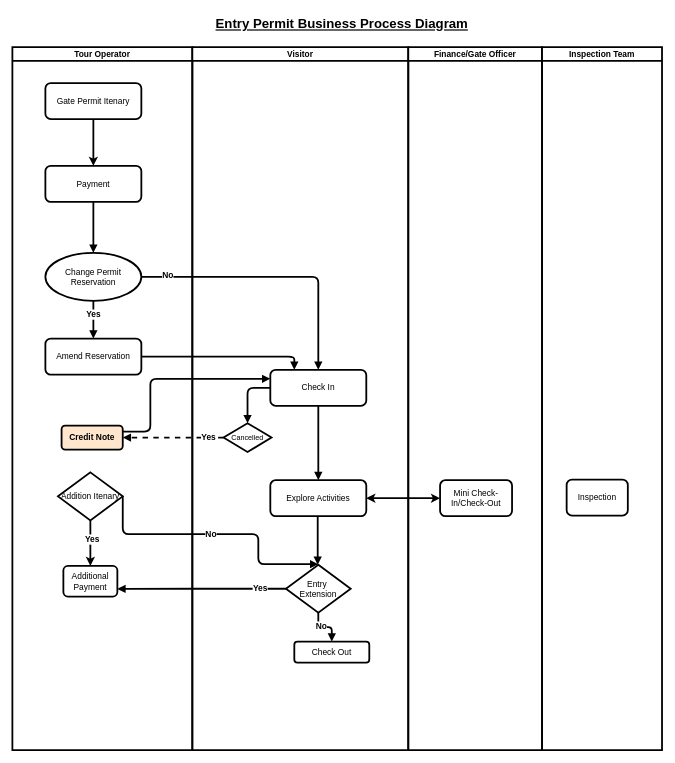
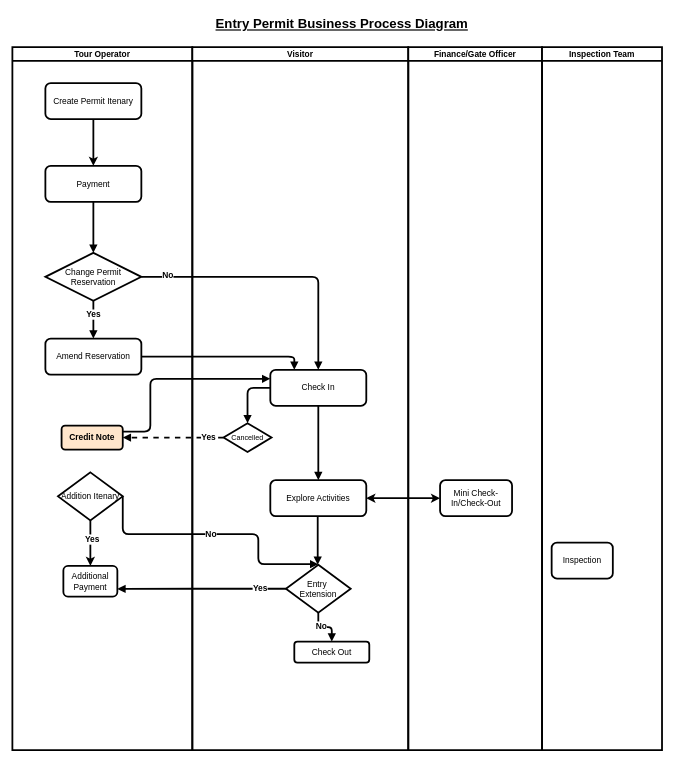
  <mxCell id="0" />
  <mxCell id="1" parent="0" />
  <mxCell id="2" value="Tour Operator" style="swimlane;strokeWidth=3;fontSize=14;" parent="1" vertex="1"><mxGeometry x="20" y="78" width="300" height="1172" as="geometry" /></mxCell>
- <mxCell id="3" value="Gate Permit Itenary" style="rounded=1;whiteSpace=wrap;html=1;strokeWidth=3;fontSize=14;" parent="2" vertex="1"><mxGeometry x="55" y="60" width="160" height="60" as="geometry" /></mxCell>
+ <mxCell id="3" value="Create Permit Itenary" style="rounded=1;whiteSpace=wrap;html=1;strokeWidth=3;fontSize=14;" parent="2" vertex="1"><mxGeometry x="55" y="60" width="160" height="60" as="geometry" /></mxCell>
  <mxCell id="4" value="Payment" style="rounded=1;whiteSpace=wrap;html=1;strokeWidth=3;fontSize=14;" vertex="1" parent="2"><mxGeometry x="55" y="198" width="160" height="60" as="geometry" /></mxCell>
  <mxCell id="5" value="" style="endArrow=classic;html=1;rounded=0;exitX=0.5;exitY=1;exitDx=0;exitDy=0;strokeWidth=3;entryX=0.5;entryY=0;entryDx=0;entryDy=0;" edge="1" parent="2" source="3" target="4"><mxGeometry width="50" height="50" relative="1" as="geometry"><mxPoint x="243" y="463" as="sourcePoint" /><mxPoint x="135" y="152" as="targetPoint" /></mxGeometry></mxCell>
  <mxCell id="6" value="Amend Reservation" style="rounded=1;whiteSpace=wrap;html=1;strokeWidth=3;fontSize=14;" vertex="1" parent="2"><mxGeometry x="55" y="486" width="160" height="60" as="geometry" /></mxCell>
  <mxCell id="7" value="" style="edgeStyle=orthogonalEdgeStyle;rounded=0;orthogonalLoop=1;jettySize=auto;html=1;strokeWidth=3;" edge="1" parent="2" source="14" target="9"><mxGeometry relative="1" as="geometry" /></mxCell>
  <mxCell id="8" value="&lt;font style=&quot;font-size: 14px;&quot;&gt;&lt;b&gt;Yes&lt;/b&gt;&lt;/font&gt;" style="edgeLabel;html=1;align=center;verticalAlign=middle;resizable=0;points=[];" vertex="1" connectable="0" parent="7"><mxGeometry x="-0.195" y="2" relative="1" as="geometry"><mxPoint as="offset" /></mxGeometry></mxCell>
  <mxCell id="9" value="Additional Payment" style="rounded=1;whiteSpace=wrap;html=1;strokeWidth=3;fontSize=14;" parent="2" vertex="1"><mxGeometry x="85" y="865" width="90" height="51" as="geometry" /></mxCell>
- <mxCell id="10" value="&lt;font style=&quot;font-size: 14px;&quot;&gt;Change Permit Reservation&lt;/font&gt;" style="ellipse;whiteSpace=wrap;html=1;strokeWidth=3;" vertex="1" parent="2"><mxGeometry x="55" y="343" width="160" height="80" as="geometry" /></mxCell>
+ <mxCell id="10" value="&lt;font style=&quot;font-size: 14px;&quot;&gt;Change Permit Reservation&lt;/font&gt;" style="rhombus;whiteSpace=wrap;html=1;strokeWidth=3;" vertex="1" parent="2"><mxGeometry x="55" y="343" width="160" height="80" as="geometry" /></mxCell>
  <mxCell id="11" style="edgeStyle=orthogonalEdgeStyle;endArrow=block;html=1;strokeWidth=3;fontSize=14;exitX=0.5;exitY=1;exitDx=0;exitDy=0;entryX=0.5;entryY=0;entryDx=0;entryDy=0;" edge="1" parent="2" source="4" target="10"><mxGeometry relative="1" as="geometry"><mxPoint x="523" y="525" as="sourcePoint" /><mxPoint x="643" y="448" as="targetPoint" /></mxGeometry></mxCell>
  <mxCell id="12" style="edgeStyle=orthogonalEdgeStyle;endArrow=block;html=1;strokeWidth=3;fontSize=14;exitX=0.5;exitY=1;exitDx=0;exitDy=0;entryX=0.5;entryY=0;entryDx=0;entryDy=0;" edge="1" parent="2" source="10" target="6"><mxGeometry relative="1" as="geometry"><mxPoint x="293" y="278" as="sourcePoint" /><mxPoint x="413" y="311" as="targetPoint" /></mxGeometry></mxCell>
  <mxCell id="13" value="&lt;font style=&quot;font-size: 14px;&quot;&gt;&lt;b&gt;Yes&lt;/b&gt;&lt;/font&gt;" style="edgeLabel;html=1;align=center;verticalAlign=middle;resizable=0;points=[];" vertex="1" connectable="0" parent="12"><mxGeometry x="-0.302" y="-1" relative="1" as="geometry"><mxPoint as="offset" /></mxGeometry></mxCell>
  <mxCell id="14" value="&lt;font style=&quot;font-size: 14px;&quot;&gt;Addition Itenary&lt;/font&gt;" style="rhombus;whiteSpace=wrap;html=1;strokeWidth=3;" vertex="1" parent="2"><mxGeometry x="76" y="709" width="108" height="80" as="geometry" /></mxCell>
  <mxCell id="15" value="&lt;b&gt;Credit Note&lt;/b&gt;" style="rounded=1;whiteSpace=wrap;html=1;strokeWidth=3;fontSize=14;fillColor=#ffe6cc;" vertex="1" parent="2"><mxGeometry x="82" y="631" width="102" height="40" as="geometry" /></mxCell>
  <mxCell id="16" value="Visitor" style="swimlane;strokeWidth=3;fontSize=14;" parent="1" vertex="1"><mxGeometry x="320" y="78" width="360" height="1172" as="geometry" /></mxCell>
  <mxCell id="17" value="Check In" style="rounded=1;whiteSpace=wrap;html=1;strokeWidth=3;fontSize=14;" parent="16" vertex="1"><mxGeometry x="130" y="538" width="160" height="60" as="geometry" /></mxCell>
  <mxCell id="18" value="Explore Activities" style="rounded=1;whiteSpace=wrap;html=1;strokeWidth=3;fontSize=14;" parent="16" vertex="1"><mxGeometry x="130" y="722" width="160" height="60" as="geometry" /></mxCell>
  <mxCell id="19" value="Check Out" style="rounded=1;whiteSpace=wrap;html=1;strokeWidth=3;fontSize=14;" parent="16" vertex="1"><mxGeometry x="170" y="991" width="125" height="35" as="geometry" /></mxCell>
  <mxCell id="20" value="&lt;div&gt;&lt;font style=&quot;font-size: 14px;&quot;&gt;Entry&amp;nbsp;&lt;/font&gt;&lt;/div&gt;&lt;div&gt;&lt;font style=&quot;font-size: 14px;&quot;&gt;Extension&lt;/font&gt;&lt;/div&gt;" style="rhombus;whiteSpace=wrap;html=1;strokeWidth=3;" vertex="1" parent="16"><mxGeometry x="156" y="863" width="108" height="80" as="geometry" /></mxCell>
  <mxCell id="21" style="edgeStyle=orthogonalEdgeStyle;endArrow=block;html=1;strokeWidth=3;fontSize=14;entryX=0.5;entryY=0;entryDx=0;entryDy=0;exitX=0.5;exitY=1;exitDx=0;exitDy=0;" parent="16" edge="1"><mxGeometry relative="1" as="geometry"><mxPoint x="209" y="782" as="sourcePoint" /><mxPoint x="209" y="863" as="targetPoint" /></mxGeometry></mxCell>
  <mxCell id="22" style="edgeStyle=orthogonalEdgeStyle;endArrow=block;html=1;strokeWidth=3;fontSize=14;exitX=0.5;exitY=1;exitDx=0;exitDy=0;" parent="16" source="20" target="19" edge="1"><mxGeometry relative="1" as="geometry"><mxPoint x="210" y="929" as="sourcePoint" /></mxGeometry></mxCell>
  <mxCell id="23" value="&lt;b&gt;&lt;font style=&quot;font-size: 14px;&quot;&gt;No&lt;/font&gt;&lt;/b&gt;" style="edgeLabel;html=1;align=center;verticalAlign=middle;resizable=0;points=[];" vertex="1" connectable="0" parent="22"><mxGeometry x="-0.194" y="2" relative="1" as="geometry"><mxPoint as="offset" /></mxGeometry></mxCell>
  <mxCell id="24" style="edgeStyle=orthogonalEdgeStyle;endArrow=block;html=1;strokeWidth=3;fontSize=14;entryX=0.5;entryY=0;entryDx=0;entryDy=0;exitX=0.5;exitY=1;exitDx=0;exitDy=0;" parent="16" source="17" target="18" edge="1"><mxGeometry relative="1" as="geometry"><mxPoint x="210" y="594" as="sourcePoint" /><mxPoint x="210" y="631" as="targetPoint" /></mxGeometry></mxCell>
  <mxCell id="25" value="Cancelled" style="rhombus;whiteSpace=wrap;html=1;strokeWidth=3;" vertex="1" parent="16"><mxGeometry x="52" y="627" width="80" height="48" as="geometry" /></mxCell>
  <mxCell id="26" style="edgeStyle=orthogonalEdgeStyle;endArrow=block;html=1;strokeWidth=3;fontSize=14;exitX=0;exitY=0.5;exitDx=0;exitDy=0;entryX=0.5;entryY=0;entryDx=0;entryDy=0;" edge="1" parent="16" source="17" target="25"><mxGeometry relative="1" as="geometry"><mxPoint x="93" y="512" as="sourcePoint" /><mxPoint x="325" y="534" as="targetPoint" /></mxGeometry></mxCell>
  <mxCell id="27" value="Finance/Gate Officer" style="swimlane;strokeWidth=3;fontSize=14;startSize=23;" parent="1" vertex="1"><mxGeometry x="680" y="78" width="223" height="1172" as="geometry" /></mxCell>
  <mxCell id="28" value="&lt;div&gt;&lt;font style=&quot;font-size: 14px;&quot;&gt;Mini Check-In/Check-Out&lt;/font&gt;&lt;/div&gt;" style="rounded=1;whiteSpace=wrap;html=1;strokeWidth=3;fontSize=14;" vertex="1" parent="27"><mxGeometry x="53" y="722" width="120" height="60" as="geometry" /></mxCell>
  <mxCell id="29" value="Inspection Team" style="swimlane;strokeWidth=3;fontSize=14;" parent="1" vertex="1"><mxGeometry x="903" y="78" width="200" height="1172" as="geometry" /></mxCell>
- <mxCell id="30" value="Inspection" style="rounded=1;whiteSpace=wrap;html=1;strokeWidth=3;fontSize=14;" parent="29" vertex="1"><mxGeometry x="41" y="721" width="102" height="60" as="geometry" /></mxCell>
+ <mxCell id="30" value="Inspection" style="rounded=1;whiteSpace=wrap;html=1;strokeWidth=3;fontSize=14;" parent="29" vertex="1"><mxGeometry x="16" y="826" width="102" height="60" as="geometry" /></mxCell>
  <mxCell id="31" style="edgeStyle=orthogonalEdgeStyle;endArrow=block;html=1;strokeWidth=3;fontSize=14;exitX=1;exitY=0.5;exitDx=0;exitDy=0;entryX=0.5;entryY=0;entryDx=0;entryDy=0;" parent="1" source="10" target="17" edge="1"><mxGeometry relative="1" as="geometry"><mxPoint x="603" y="460" as="sourcePoint" /><mxPoint x="603" y="612" as="targetPoint" /></mxGeometry></mxCell>
  <mxCell id="32" value="&lt;font style=&quot;font-size: 14px;&quot;&gt;&lt;b&gt;No&lt;/b&gt;&lt;/font&gt;" style="edgeLabel;html=1;align=center;verticalAlign=middle;resizable=0;points=[];" vertex="1" connectable="0" parent="31"><mxGeometry x="-0.811" y="3" relative="1" as="geometry"><mxPoint as="offset" /></mxGeometry></mxCell>
  <mxCell id="33" style="edgeStyle=orthogonalEdgeStyle;endArrow=block;html=1;strokeWidth=3;fontSize=14;exitX=1;exitY=0.5;exitDx=0;exitDy=0;entryX=0.25;entryY=0;entryDx=0;entryDy=0;" edge="1" parent="1" source="6" target="17"><mxGeometry relative="1" as="geometry"><mxPoint x="791" y="587" as="sourcePoint" /><mxPoint x="563" y="612" as="targetPoint" /></mxGeometry></mxCell>
  <mxCell id="34" value="" style="endArrow=classic;startArrow=classic;html=1;rounded=0;exitX=1;exitY=0.5;exitDx=0;exitDy=0;entryX=0;entryY=0.5;entryDx=0;entryDy=0;strokeWidth=3;" edge="1" parent="1" source="18" target="28"><mxGeometry width="50" height="50" relative="1" as="geometry"><mxPoint x="683" y="829" as="sourcePoint" /><mxPoint x="763" y="832" as="targetPoint" /></mxGeometry></mxCell>
  <mxCell id="35" style="edgeStyle=orthogonalEdgeStyle;endArrow=block;html=1;strokeWidth=3;fontSize=14;exitX=0;exitY=0.5;exitDx=0;exitDy=0;entryX=1;entryY=0.75;entryDx=0;entryDy=0;" edge="1" parent="1" source="20" target="9"><mxGeometry relative="1" as="geometry"><mxPoint x="461" y="1007" as="sourcePoint" /><mxPoint x="588" y="1025" as="targetPoint" /></mxGeometry></mxCell>
  <mxCell id="36" value="&lt;font style=&quot;font-size: 14px;&quot;&gt;&lt;b&gt;Yes&lt;/b&gt;&lt;/font&gt;" style="edgeLabel;html=1;align=center;verticalAlign=middle;resizable=0;points=[];" vertex="1" connectable="0" parent="35"><mxGeometry x="-0.69" y="-1" relative="1" as="geometry"><mxPoint as="offset" /></mxGeometry></mxCell>
  <mxCell id="37" value="&lt;div align=&quot;center&quot;&gt;&lt;font style=&quot;font-size: 22px;&quot;&gt;&lt;b&gt;&lt;font&gt;&lt;u&gt;Entry Permit Business Process Diagram&lt;/u&gt;&lt;/font&gt;&lt;/b&gt;&lt;/font&gt;&lt;/div&gt;" style="text;html=1;align=center;verticalAlign=middle;resizable=0;points=[];autosize=1;strokeColor=none;fillColor=none;" vertex="1" parent="1"><mxGeometry x="349" y="20" width="440" height="40" as="geometry" /></mxCell>
  <mxCell id="38" style="edgeStyle=orthogonalEdgeStyle;endArrow=block;html=1;strokeWidth=3;fontSize=14;exitX=0;exitY=0.5;exitDx=0;exitDy=0;entryX=1;entryY=0.5;entryDx=0;entryDy=0;dashed=1;" edge="1" parent="1" source="25" target="15"><mxGeometry relative="1" as="geometry"><mxPoint x="408" y="690" as="sourcePoint" /><mxPoint x="140" y="690" as="targetPoint" /></mxGeometry></mxCell>
  <mxCell id="39" value="&lt;font style=&quot;font-size: 14px;&quot;&gt;&lt;b&gt;Yes&lt;/b&gt;&lt;/font&gt;" style="edgeLabel;html=1;align=center;verticalAlign=middle;resizable=0;points=[];" vertex="1" connectable="0" parent="38"><mxGeometry x="-0.69" y="-1" relative="1" as="geometry"><mxPoint as="offset" /></mxGeometry></mxCell>
  <mxCell id="40" style="edgeStyle=orthogonalEdgeStyle;endArrow=block;html=1;strokeWidth=3;fontSize=14;exitX=1;exitY=0.25;exitDx=0;exitDy=0;entryX=0;entryY=0.25;entryDx=0;entryDy=0;" edge="1" parent="1" source="15" target="17"><mxGeometry relative="1" as="geometry"><mxPoint x="240" y="670" as="sourcePoint" /><mxPoint x="495" y="692" as="targetPoint" /><Array as="points"><mxPoint x="250" y="719" /><mxPoint x="250" y="631" /></Array></mxGeometry></mxCell>
  <mxCell id="41" style="edgeStyle=orthogonalEdgeStyle;endArrow=block;html=1;strokeWidth=3;fontSize=14;exitX=1;exitY=0.5;exitDx=0;exitDy=0;" edge="1" parent="1" source="14"><mxGeometry relative="1" as="geometry"><mxPoint x="280" y="870" as="sourcePoint" /><mxPoint x="530" y="940" as="targetPoint" /><Array as="points"><mxPoint x="204" y="890" /><mxPoint x="430" y="890" /></Array></mxGeometry></mxCell>
  <mxCell id="42" value="&lt;b&gt;&lt;font style=&quot;font-size: 14px;&quot;&gt;No&lt;/font&gt;&lt;/b&gt;" style="edgeLabel;html=1;align=center;verticalAlign=middle;resizable=0;points=[];" vertex="1" connectable="0" parent="41"><mxGeometry x="-0.048" y="1" relative="1" as="geometry"><mxPoint as="offset" /></mxGeometry></mxCell>
